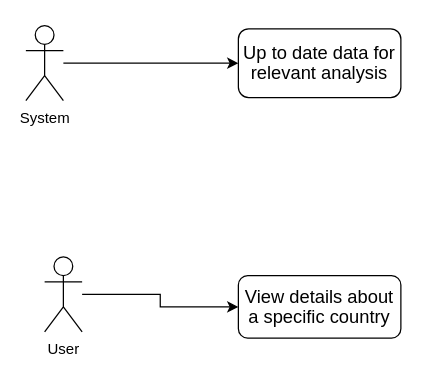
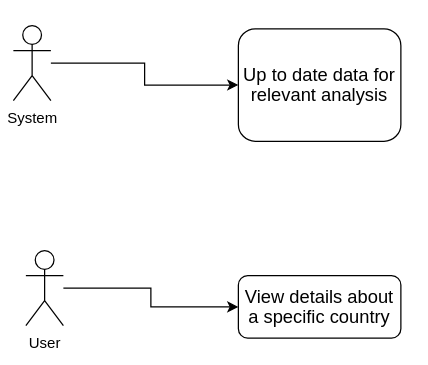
  <mxCell id="0" />
  <mxCell id="1" parent="0" />
  <mxCell id="2" style="edgeStyle=orthogonalEdgeStyle;rounded=0;orthogonalLoop=1;jettySize=auto;html=1;" edge="1" parent="1" source="3" target="6"><mxGeometry relative="1" as="geometry" /></mxCell>
- <mxCell id="3" value="System" style="shape=umlActor;verticalLabelPosition=bottom;verticalAlign=top;html=1;" vertex="1" parent="1"><mxGeometry x="20" y="20" width="30" height="60" as="geometry" /></mxCell>
+ <mxCell id="3" value="System" style="shape=umlActor;verticalLabelPosition=bottom;verticalAlign=top;html=1;" vertex="1" parent="1"><mxGeometry x="10" y="20" width="30" height="60" as="geometry" /></mxCell>
  <mxCell id="4" style="edgeStyle=orthogonalEdgeStyle;rounded=0;orthogonalLoop=1;jettySize=auto;html=1;" edge="1" parent="1" source="5" target="7"><mxGeometry relative="1" as="geometry" /></mxCell>
- <mxCell id="5" value="User" style="shape=umlActor;verticalLabelPosition=bottom;verticalAlign=top;html=1;" vertex="1" parent="1"><mxGeometry x="35" y="205" width="30" height="60" as="geometry" /></mxCell>
- <mxCell id="6" value="&lt;span style=&quot;font-size: 11.0pt ; line-height: 107% ; font-family: &amp;#34;calibri&amp;#34; , sans-serif&quot;&gt;Up to date data for relevant analysis&lt;/span&gt;" style="rounded=1;whiteSpace=wrap;html=1;" vertex="1" parent="1"><mxGeometry x="190" y="22.5" width="130" height="55" as="geometry" /></mxCell>
+ <mxCell id="5" value="User" style="shape=umlActor;verticalLabelPosition=bottom;verticalAlign=top;html=1;" vertex="1" parent="1"><mxGeometry x="20" y="200" width="30" height="60" as="geometry" /></mxCell>
+ <mxCell id="6" value="&lt;span style=&quot;font-size: 11.0pt ; line-height: 107% ; font-family: &amp;#34;calibri&amp;#34; , sans-serif&quot;&gt;Up to date data for relevant analysis&lt;/span&gt;" style="rounded=1;whiteSpace=wrap;html=1;" vertex="1" parent="1"><mxGeometry x="190" y="22.5" width="130" height="90" as="geometry" /></mxCell>
  <mxCell id="7" value="&lt;span style=&quot;font-size: 11.0pt ; line-height: 107% ; font-family: &amp;#34;calibri&amp;#34; , sans-serif&quot;&gt;&lt;span style=&quot;font-size: 11.0pt ; line-height: 107% ; font-family: &amp;#34;calibri&amp;#34; , sans-serif&quot;&gt;View details about a specific country&lt;/span&gt;&lt;br&gt;&lt;/span&gt;" style="rounded=1;whiteSpace=wrap;html=1;align=center;labelPosition=center;verticalLabelPosition=middle;verticalAlign=middle;textDirection=ltr;" vertex="1" parent="1"><mxGeometry x="190" y="220" width="130" height="50" as="geometry" /></mxCell>
